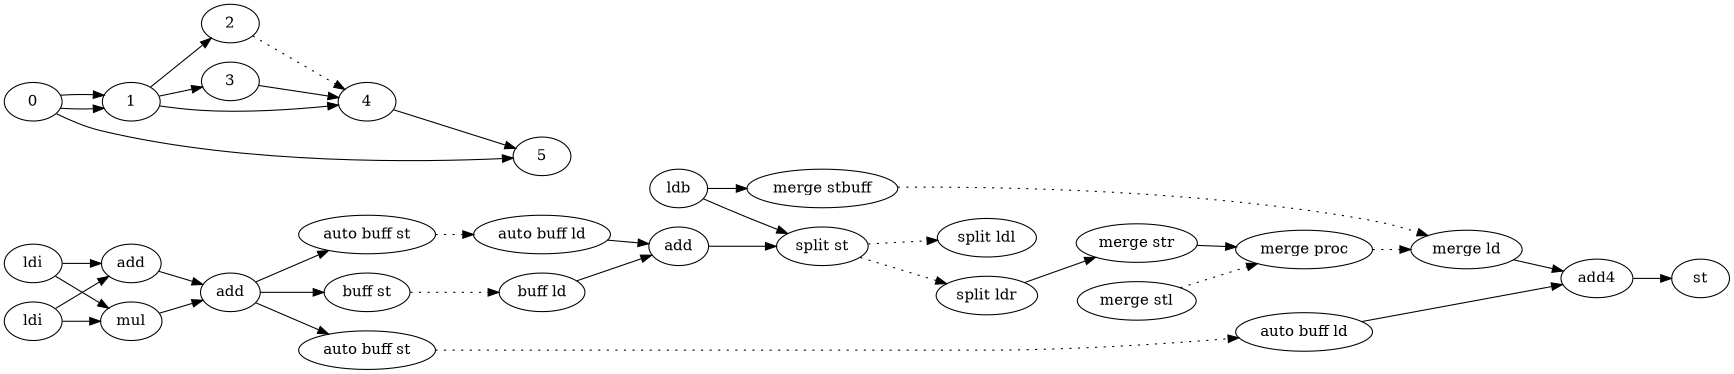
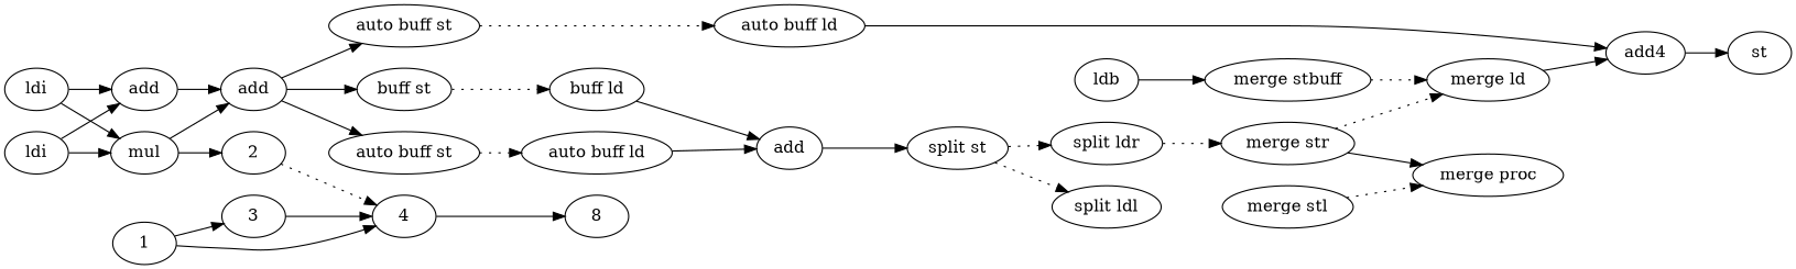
  digraph {
    rankdir=LR
    node [color=black]
    edge [style=solid]
    n1 [label=ldi]
    n2 [label=add]
    n3 [label=mul]
    n4 [label=add]
    n5 [label=ldi]
    n6 [label="buff ld"]
    n7 [label=add]
    n8 [label="split st"]
    n9 [label="buff st"]
    n10 [label="auto buff ld"]
    n11 [label="auto buff st"]
    n12 [label=ldb]
    n13 [label="merge stbuff"]
    n14 [label="merge ld"]
    n15 [label="split ldl"]
    n16 [label="split ldr"]
    n17 [label=add4]
    n18 [label=st]
    n19 [label="merge proc"]
    n20 [label="auto buff ld"]
    n21 [label="auto buff st"]
    n22 [label="merge stl"]
    n23 [label="merge str"]
-   0 [color=""]
    1 [color=""]
-   5 [color=""]
+   5 [label=8 color=""]
    2 [color=""]
    3 [color=""]
    4 [color=""]
    n1 -> n2
    n1 -> n3
    n2 -> n4
    n3 -> n4
    n4 -> n9
    n4 -> n11
    n4 -> n21
    n5 -> n2
    n5 -> n3
    n6 -> n7
    n7 -> n8
    n8 -> n15 [style=dotted]
    n8 -> n16 [style=dotted]
    n9 -> n6 [style=dotted]
    n10 -> n7
    n11 -> n10 [style=dotted]
-   n12 -> n8
    n12 -> n13
    n13 -> n14 [style=dotted]
    n14 -> n17
-   n16 -> n23
+   n16 -> n23 [style=dotted]
    n17 -> n18
-   n19 -> n14 [style=dotted]
+   n23 -> n14 [style=dotted]
    n20 -> n17
    n21 -> n20 [style=dotted]
    n22 -> n19 [style=dotted]
    n23 -> n19
-   0 -> 1 [color=black]
-   0 -> 1 [color=black]
-   0 -> 5 [color=black]
-   1 -> 2 [color=black]
+   n3 -> 2 [color=black]
    1 -> 3 [color=black]
    1 -> 4 [color=black]
    2 -> 4 [color=black style=dotted]
    3 -> 4 [color=black]
    4 -> 5 [color=black]
  }
